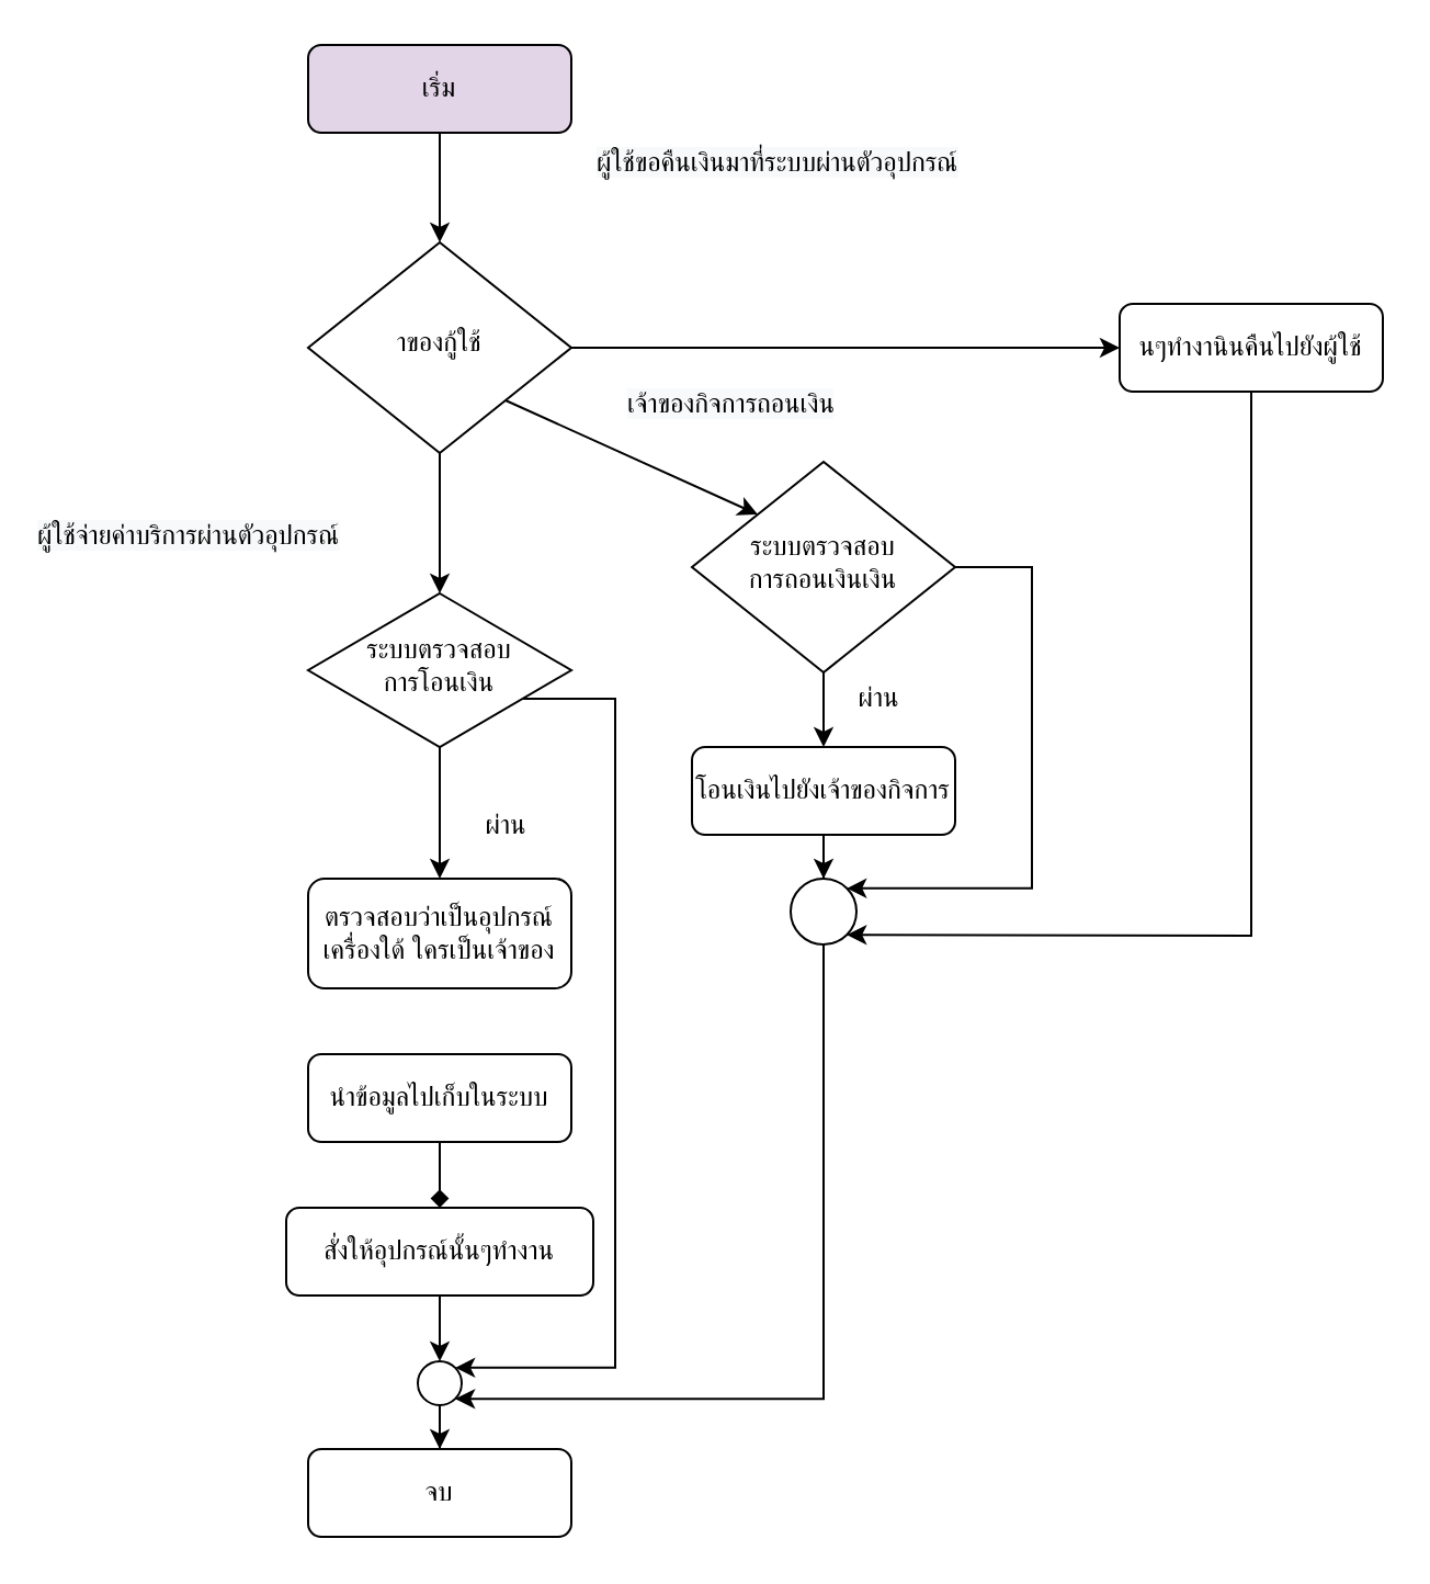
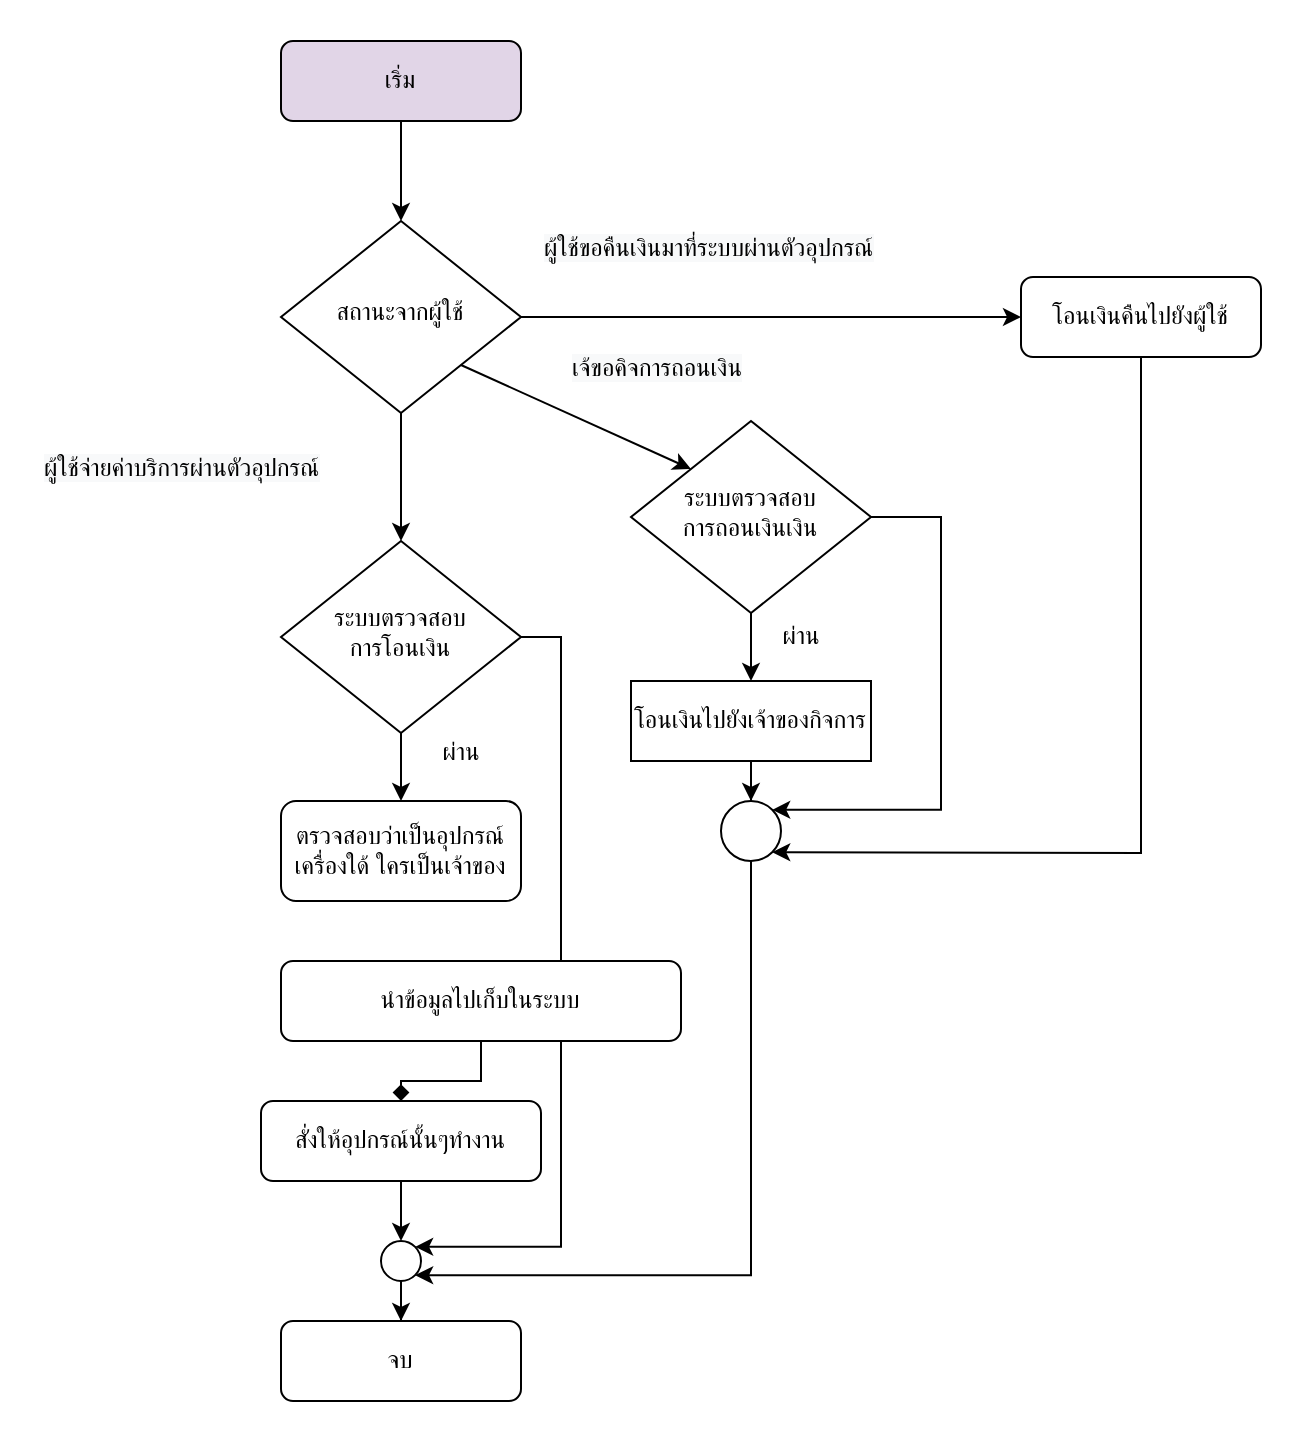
  <mxCell id="0" />
  <mxCell id="1" parent="0" />
  <mxCell id="2" value="" style="edgeStyle=orthogonalEdgeStyle;rounded=0;orthogonalLoop=1;jettySize=auto;html=1;" edge="1" parent="1" source="3" target="12"><mxGeometry relative="1" as="geometry" /></mxCell>
  <mxCell id="3" value="เริ่ม" style="rounded=1;whiteSpace=wrap;html=1;fontSize=12;glass=0;strokeWidth=1;shadow=0;fillColor=#e1d5e7;" parent="1" vertex="1"><mxGeometry x="140" y="20" width="120" height="40" as="geometry" /></mxCell>
  <mxCell id="4" value="ตรวจสอบว่าเป็นอุปกรณ์เครื่องใด้ ใครเป็นเจ้าของ" style="rounded=1;whiteSpace=wrap;html=1;fontSize=12;glass=0;strokeWidth=1;shadow=0;" parent="1" vertex="1"><mxGeometry x="140" y="400" width="120" height="50" as="geometry" /></mxCell>
  <mxCell id="5" value="" style="edgeStyle=orthogonalEdgeStyle;rounded=0;orthogonalLoop=1;jettySize=auto;html=1;entryX=1;entryY=0;entryDx=0;entryDy=0;" edge="1" parent="1" source="6" target="21"><mxGeometry relative="1" as="geometry"><Array as="points"><mxPoint x="280" y="318" /><mxPoint x="280" y="623" /></Array></mxGeometry></mxCell>
- <mxCell id="6" value="ระบบตรวจสอบ&lt;br&gt;การโอนเงิน" style="rhombus;whiteSpace=wrap;html=1;shadow=0;fontFamily=Helvetica;fontSize=12;align=center;strokeWidth=1;spacing=6;spacingTop=-4;" parent="1" vertex="1"><mxGeometry x="140" y="270" width="120" height="70" as="geometry" /></mxCell>
+ <mxCell id="6" value="ระบบตรวจสอบ&lt;br&gt;การโอนเงิน" style="rhombus;whiteSpace=wrap;html=1;shadow=0;fontFamily=Helvetica;fontSize=12;align=center;strokeWidth=1;spacing=6;spacingTop=-4;" parent="1" vertex="1"><mxGeometry x="140" y="270" width="120" height="96" as="geometry" /></mxCell>
  <mxCell id="7" value="" style="edgeStyle=orthogonalEdgeStyle;rounded=0;orthogonalLoop=1;jettySize=auto;html=1;exitX=0.5;exitY=1;exitDx=0;exitDy=0;" edge="1" parent="1" source="6" target="4"><mxGeometry relative="1" as="geometry"><mxPoint x="200" y="390" as="sourcePoint" /></mxGeometry></mxCell>
  <mxCell id="8" value="" style="edgeStyle=orthogonalEdgeStyle;rounded=0;orthogonalLoop=1;jettySize=auto;html=1;" edge="1" parent="1" source="9" target="21"><mxGeometry relative="1" as="geometry" /></mxCell>
  <mxCell id="9" value="สั่งให้อุปกรณ์นั้นๆทำงาน" style="rounded=1;whiteSpace=wrap;html=1;fontSize=12;glass=0;strokeWidth=1;shadow=0;" parent="1" vertex="1"><mxGeometry x="130" y="550" width="140" height="40" as="geometry" /></mxCell>
  <mxCell id="10" value="" style="edgeStyle=orthogonalEdgeStyle;rounded=0;orthogonalLoop=1;jettySize=auto;html=1;entryX=0.5;entryY=0;entryDx=0;entryDy=0;" edge="1" parent="1" source="12" target="6"><mxGeometry relative="1" as="geometry"><mxPoint x="200" y="260" as="targetPoint" /></mxGeometry></mxCell>
  <mxCell id="11" value="" style="edgeStyle=orthogonalEdgeStyle;rounded=0;orthogonalLoop=1;jettySize=auto;html=1;" edge="1" parent="1" source="12" target="13"><mxGeometry relative="1" as="geometry" /></mxCell>
- <mxCell id="12" value="าของกู้ใช้" style="rhombus;whiteSpace=wrap;html=1;shadow=0;fontFamily=Helvetica;fontSize=12;align=center;strokeWidth=1;spacing=6;spacingTop=-4;" vertex="1" parent="1"><mxGeometry x="140" y="110" width="120" height="96" as="geometry" /></mxCell>
- <mxCell id="13" value="นๆทำงานินคืนไปยังผู้ใช้" style="rounded=1;whiteSpace=wrap;html=1;fontSize=12;glass=0;strokeWidth=1;shadow=0;" vertex="1" parent="1"><mxGeometry x="510" y="138" width="120" height="40" as="geometry" /></mxCell>
+ <mxCell id="12" value="สถานะจากผู้ใช้" style="rhombus;whiteSpace=wrap;html=1;shadow=0;fontFamily=Helvetica;fontSize=12;align=center;strokeWidth=1;spacing=6;spacingTop=-4;" vertex="1" parent="1"><mxGeometry x="140" y="110" width="120" height="96" as="geometry" /></mxCell>
+ <mxCell id="13" value="โอนเงินคืนไปยังผู้ใช้" style="rounded=1;whiteSpace=wrap;html=1;fontSize=12;glass=0;strokeWidth=1;shadow=0;" vertex="1" parent="1"><mxGeometry x="510" y="138" width="120" height="40" as="geometry" /></mxCell>
  <mxCell id="14" value="ผ่าน" style="text;html=1;align=center;verticalAlign=middle;resizable=0;points=[];autosize=1;strokeColor=none;fillColor=none;" vertex="1" parent="1"><mxGeometry x="210" y="366" width="40" height="20" as="geometry" /></mxCell>
- <mxCell id="15" value="&lt;span style=&quot;color: rgb(0, 0, 0); font-family: helvetica; font-size: 12px; font-style: normal; font-weight: 400; letter-spacing: normal; text-align: center; text-indent: 0px; text-transform: none; word-spacing: 0px; background-color: rgb(248, 249, 250); display: inline; float: none;&quot;&gt;ผู้ใช้ขอคืนเงินมาที่ระบบผ่านตัวอุปกรณ์&lt;/span&gt;" style="text;whiteSpace=wrap;html=1;" vertex="1" parent="1"><mxGeometry x="270" y="60" width="210" height="30" as="geometry" /></mxCell>
- <mxCell id="16" value="&lt;span style=&quot;color: rgb(0 , 0 , 0) ; font-family: &amp;#34;helvetica&amp;#34; ; font-size: 12px ; font-style: normal ; font-weight: 400 ; letter-spacing: normal ; text-align: center ; text-indent: 0px ; text-transform: none ; word-spacing: 0px ; background-color: rgb(248 , 249 , 250) ; display: inline ; float: none&quot;&gt;ผู้ใช้จ่ายค่าบริการผ่านตัวอุปกรณ์&lt;/span&gt;" style="text;whiteSpace=wrap;html=1;" vertex="1" parent="1"><mxGeometry x="15" y="230" width="160" height="30" as="geometry" /></mxCell>
+ <mxCell id="15" value="&lt;span style=&quot;color: rgb(0, 0, 0); font-family: helvetica; font-size: 12px; font-style: normal; font-weight: 400; letter-spacing: normal; text-align: center; text-indent: 0px; text-transform: none; word-spacing: 0px; background-color: rgb(248, 249, 250); display: inline; float: none;&quot;&gt;ผู้ใช้ขอคืนเงินมาที่ระบบผ่านตัวอุปกรณ์&lt;/span&gt;" style="text;whiteSpace=wrap;html=1;" vertex="1" parent="1"><mxGeometry x="270" y="110" width="210" height="30" as="geometry" /></mxCell>
+ <mxCell id="16" value="&lt;span style=&quot;color: rgb(0 , 0 , 0) ; font-family: &amp;#34;helvetica&amp;#34; ; font-size: 12px ; font-style: normal ; font-weight: 400 ; letter-spacing: normal ; text-align: center ; text-indent: 0px ; text-transform: none ; word-spacing: 0px ; background-color: rgb(248 , 249 , 250) ; display: inline ; float: none&quot;&gt;ผู้ใช้จ่ายค่าบริการผ่านตัวอุปกรณ์&lt;/span&gt;" style="text;whiteSpace=wrap;html=1;" vertex="1" parent="1"><mxGeometry x="20" y="220" width="160" height="30" as="geometry" /></mxCell>
  <mxCell id="17" value="" style="edgeStyle=orthogonalEdgeStyle;rounded=0;orthogonalLoop=1;jettySize=auto;html=1;endArrow=diamond;" edge="1" parent="1" source="18" target="9"><mxGeometry relative="1" as="geometry" /></mxCell>
- <mxCell id="18" value="นำข้อมูลไปเก็บในระบบ" style="rounded=1;whiteSpace=wrap;html=1;fontSize=12;glass=0;strokeWidth=1;shadow=0;" vertex="1" parent="1"><mxGeometry x="140" y="480" width="120" height="40" as="geometry" /></mxCell>
+ <mxCell id="18" value="นำข้อมูลไปเก็บในระบบ" style="rounded=1;whiteSpace=wrap;html=1;fontSize=12;glass=0;strokeWidth=1;shadow=0;" vertex="1" parent="1"><mxGeometry x="140" y="480" width="200" height="40" as="geometry" /></mxCell>
  <mxCell id="19" value="จบ" style="rounded=1;whiteSpace=wrap;html=1;fontSize=12;glass=0;strokeWidth=1;shadow=0;" vertex="1" parent="1"><mxGeometry x="140" y="660" width="120" height="40" as="geometry" /></mxCell>
  <mxCell id="20" value="" style="edgeStyle=orthogonalEdgeStyle;rounded=0;orthogonalLoop=1;jettySize=auto;html=1;" edge="1" parent="1" source="21" target="19"><mxGeometry relative="1" as="geometry" /></mxCell>
  <mxCell id="21" value="" style="ellipse;whiteSpace=wrap;html=1;aspect=fixed;" vertex="1" parent="1"><mxGeometry x="190" y="620" width="20" height="20" as="geometry" /></mxCell>
  <mxCell id="22" value="" style="endArrow=classic;html=1;rounded=0;exitX=1;exitY=1;exitDx=0;exitDy=0;entryX=0;entryY=0;entryDx=0;entryDy=0;" edge="1" parent="1" source="12" target="25"><mxGeometry width="50" height="50" relative="1" as="geometry"><mxPoint x="490" y="330" as="sourcePoint" /><mxPoint x="340" y="220" as="targetPoint" /></mxGeometry></mxCell>
  <mxCell id="23" value="" style="edgeStyle=orthogonalEdgeStyle;rounded=0;orthogonalLoop=1;jettySize=auto;html=1;" edge="1" parent="1" source="25" target="27"><mxGeometry relative="1" as="geometry" /></mxCell>
  <mxCell id="24" style="edgeStyle=orthogonalEdgeStyle;rounded=0;orthogonalLoop=1;jettySize=auto;html=1;entryX=1;entryY=0;entryDx=0;entryDy=0;" edge="1" parent="1" source="25" target="30"><mxGeometry relative="1" as="geometry"><Array as="points"><mxPoint x="470" y="258" /><mxPoint x="470" y="404" /></Array></mxGeometry></mxCell>
  <mxCell id="25" value="ระบบตรวจสอบ&lt;br&gt;การถอนเงินเงิน" style="rhombus;whiteSpace=wrap;html=1;shadow=0;fontFamily=Helvetica;fontSize=12;align=center;strokeWidth=1;spacing=6;spacingTop=-4;" vertex="1" parent="1"><mxGeometry x="315" y="210" width="120" height="96" as="geometry" /></mxCell>
  <mxCell id="26" value="" style="edgeStyle=orthogonalEdgeStyle;rounded=0;orthogonalLoop=1;jettySize=auto;html=1;" edge="1" parent="1" source="27" target="30"><mxGeometry relative="1" as="geometry" /></mxCell>
- <mxCell id="27" value="โอนเงินไปยังเจ้าของกิจการ" style="rounded=1;whiteSpace=wrap;html=1;fontSize=12;glass=0;strokeWidth=1;shadow=0;" vertex="1" parent="1"><mxGeometry x="315" y="340" width="120" height="40" as="geometry" /></mxCell>
- <mxCell id="28" value="&lt;span style=&quot;color: rgb(0 , 0 , 0) ; font-family: &amp;#34;helvetica&amp;#34; ; font-size: 12px ; font-style: normal ; font-weight: 400 ; letter-spacing: normal ; text-align: center ; text-indent: 0px ; text-transform: none ; word-spacing: 0px ; background-color: rgb(248 , 249 , 250) ; display: inline ; float: none&quot;&gt;เจ้าของกิจการถอนเงิน&lt;/span&gt;" style="text;whiteSpace=wrap;html=1;" vertex="1" parent="1"><mxGeometry x="284" y="170" width="110" height="30" as="geometry" /></mxCell>
+ <mxCell id="27" value="โอนเงินไปยังเจ้าของกิจการ" style="whiteSpace=wrap;html=1;fontSize=12;glass=0;strokeWidth=1;shadow=0;rounded=0;" vertex="1" parent="1"><mxGeometry x="315" y="340" width="120" height="40" as="geometry" /></mxCell>
+ <mxCell id="28" value="&lt;span style=&quot;color: rgb(0 , 0 , 0) ; font-family: &amp;#34;helvetica&amp;#34; ; font-size: 12px ; font-style: normal ; font-weight: 400 ; letter-spacing: normal ; text-align: center ; text-indent: 0px ; text-transform: none ; word-spacing: 0px ; background-color: rgb(248 , 249 , 250) ; display: inline ; float: none&quot;&gt;เจ้ขอคิจการถอนเงิน&lt;/span&gt;" style="text;whiteSpace=wrap;html=1;" vertex="1" parent="1"><mxGeometry x="284" y="170" width="110" height="30" as="geometry" /></mxCell>
  <mxCell id="29" style="edgeStyle=orthogonalEdgeStyle;rounded=0;orthogonalLoop=1;jettySize=auto;html=1;entryX=1;entryY=1;entryDx=0;entryDy=0;exitX=0.5;exitY=1;exitDx=0;exitDy=0;" edge="1" parent="1" source="30" target="21"><mxGeometry relative="1" as="geometry"><Array as="points"><mxPoint x="375" y="637" /></Array></mxGeometry></mxCell>
  <mxCell id="30" value="" style="ellipse;whiteSpace=wrap;html=1;aspect=fixed;" vertex="1" parent="1"><mxGeometry x="360" y="400" width="30" height="30" as="geometry" /></mxCell>
  <mxCell id="31" value="" style="endArrow=classic;html=1;rounded=0;exitX=0.5;exitY=1;exitDx=0;exitDy=0;entryX=1;entryY=1;entryDx=0;entryDy=0;" edge="1" parent="1" source="13" target="30"><mxGeometry width="50" height="50" relative="1" as="geometry"><mxPoint x="480" y="290" as="sourcePoint" /><mxPoint x="530" y="240" as="targetPoint" /><Array as="points"><mxPoint x="570" y="426" /></Array></mxGeometry></mxCell>
  <mxCell id="32" value="ผ่าน" style="text;html=1;align=center;verticalAlign=middle;resizable=0;points=[];autosize=1;strokeColor=none;fillColor=none;" vertex="1" parent="1"><mxGeometry x="380" y="308" width="40" height="20" as="geometry" /></mxCell>
